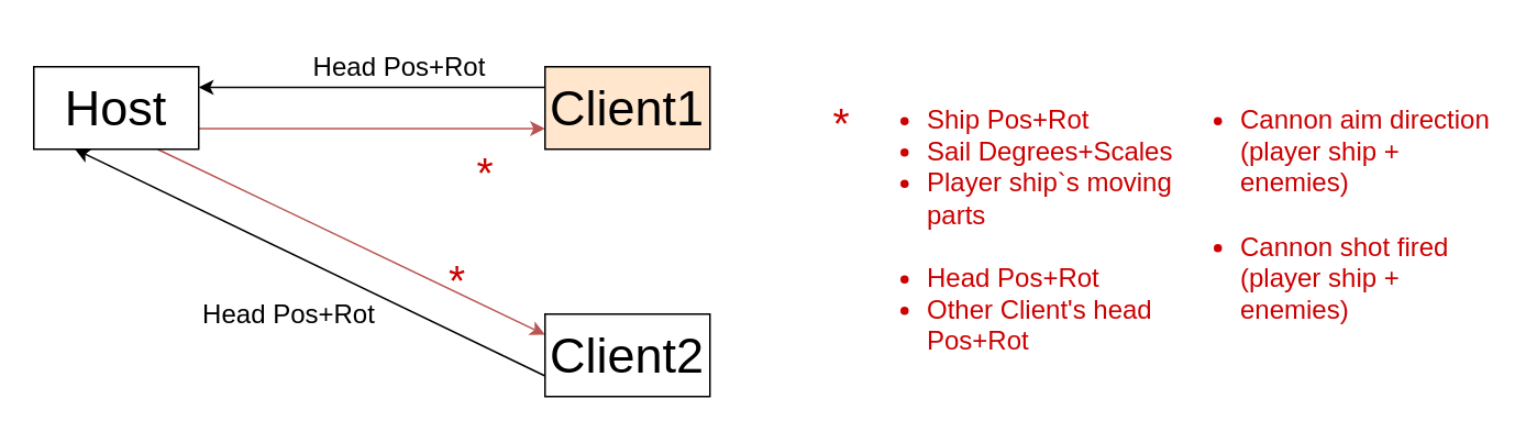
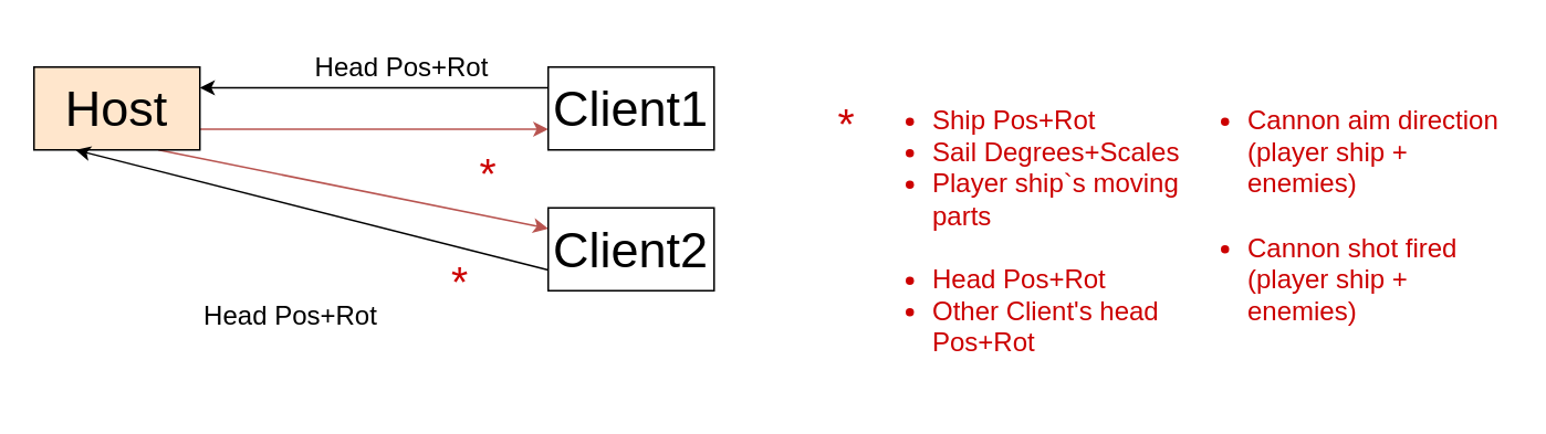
  <mxCell id="0" />
  <mxCell id="1" parent="0" />
  <mxCell id="2" style="rounded=0;orthogonalLoop=1;jettySize=auto;html=1;entryX=0;entryY=0.75;entryDx=0;entryDy=0;exitX=1;exitY=0.75;exitDx=0;exitDy=0;fillColor=#f8cecc;strokeColor=#b85450;" edge="1" parent="1" source="4" target="6"><mxGeometry relative="1" as="geometry"><mxPoint x="200" y="-90" as="sourcePoint" /><mxPoint x="380" y="-70" as="targetPoint" /></mxGeometry></mxCell>
  <mxCell id="3" style="edgeStyle=none;rounded=0;orthogonalLoop=1;jettySize=auto;html=1;entryX=0;entryY=0.25;entryDx=0;entryDy=0;fontSize=30;exitX=0.75;exitY=1;exitDx=0;exitDy=0;fillColor=#f8cecc;strokeColor=#b85450;" edge="1" parent="1" source="4" target="8"><mxGeometry relative="1" as="geometry" /></mxCell>
- <mxCell id="4" value="&lt;font style=&quot;font-size: 30px;&quot;&gt;Host&lt;/font&gt;" style="rounded=0;whiteSpace=wrap;html=1;" vertex="1" parent="1"><mxGeometry x="20" y="40" width="100" height="50" as="geometry" /></mxCell>
+ <mxCell id="4" value="&lt;font style=&quot;font-size: 30px;&quot;&gt;Host&lt;/font&gt;" style="rounded=0;whiteSpace=wrap;html=1;fillColor=#ffe6cc;" vertex="1" parent="1"><mxGeometry x="20" y="40" width="100" height="50" as="geometry" /></mxCell>
  <mxCell id="5" style="edgeStyle=none;rounded=0;orthogonalLoop=1;jettySize=auto;html=1;exitX=0;exitY=0.25;exitDx=0;exitDy=0;entryX=1;entryY=0.25;entryDx=0;entryDy=0;" edge="1" parent="1" source="6" target="4"><mxGeometry relative="1" as="geometry" /></mxCell>
- <mxCell id="6" value="&lt;font style=&quot;font-size: 30px;&quot;&gt;Client1&lt;/font&gt;" style="rounded=0;whiteSpace=wrap;html=1;fillColor=#ffe6cc;" vertex="1" parent="1"><mxGeometry x="330" y="40" width="100" height="50" as="geometry" /></mxCell>
+ <mxCell id="6" value="&lt;font style=&quot;font-size: 30px;&quot;&gt;Client1&lt;/font&gt;" style="rounded=0;whiteSpace=wrap;html=1;" vertex="1" parent="1"><mxGeometry x="330" y="40" width="100" height="50" as="geometry" /></mxCell>
  <mxCell id="7" style="edgeStyle=none;rounded=0;orthogonalLoop=1;jettySize=auto;html=1;entryX=0.25;entryY=1;entryDx=0;entryDy=0;fontSize=30;exitX=0;exitY=0.75;exitDx=0;exitDy=0;" edge="1" parent="1" source="8" target="4"><mxGeometry relative="1" as="geometry" /></mxCell>
- <mxCell id="8" value="&lt;font style=&quot;font-size: 30px;&quot;&gt;Client2&lt;/font&gt;" style="rounded=0;whiteSpace=wrap;html=1;" vertex="1" parent="1"><mxGeometry x="330" y="190" width="100" height="50" as="geometry" /></mxCell>
+ <mxCell id="8" value="&lt;font style=&quot;font-size: 30px;&quot;&gt;Client2&lt;/font&gt;" style="rounded=0;whiteSpace=wrap;html=1;" vertex="1" parent="1"><mxGeometry x="330" y="125" width="100" height="50" as="geometry" /></mxCell>
  <mxCell id="9" value="&lt;font style=&quot;font-size: 16px;&quot;&gt;Head Pos+Rot&lt;/font&gt;" style="text;html=1;strokeColor=none;fillColor=none;align=center;verticalAlign=middle;whiteSpace=wrap;rounded=0;fontSize=30;" vertex="1" parent="1"><mxGeometry x="184" y="20" width="116" height="30" as="geometry" /></mxCell>
  <mxCell id="10" value="&lt;font style=&quot;font-size: 16px;&quot;&gt;Head Pos+Rot&lt;/font&gt;" style="text;html=1;strokeColor=none;fillColor=none;align=center;verticalAlign=middle;whiteSpace=wrap;rounded=0;fontSize=30;" vertex="1" parent="1"><mxGeometry x="120" y="170" width="110" height="30" as="geometry" /></mxCell>
  <mxCell id="11" value="&lt;font color=&quot;#cc0000&quot; style=&quot;font-size: 26px;&quot;&gt;*&lt;/font&gt;" style="text;html=1;strokeColor=none;fillColor=none;align=center;verticalAlign=middle;whiteSpace=wrap;rounded=0;fontSize=12;" vertex="1" parent="1"><mxGeometry x="264" y="90" width="60" height="30" as="geometry" /></mxCell>
  <mxCell id="12" value="&lt;font color=&quot;#cc0000&quot; style=&quot;font-size: 26px;&quot;&gt;*&lt;/font&gt;" style="text;html=1;strokeColor=none;fillColor=none;align=center;verticalAlign=middle;whiteSpace=wrap;rounded=0;fontSize=12;" vertex="1" parent="1"><mxGeometry x="270" y="160" width="14" height="20" as="geometry" /></mxCell>
  <mxCell id="13" value="&lt;font color=&quot;#cc0000&quot; style=&quot;font-size: 26px;&quot;&gt;*&lt;/font&gt;" style="text;html=1;strokeColor=none;fillColor=none;align=center;verticalAlign=middle;whiteSpace=wrap;rounded=0;fontSize=12;" vertex="1" parent="1"><mxGeometry x="480" y="60" width="60" height="30" as="geometry" /></mxCell>
  <mxCell id="14" value="&lt;ul style=&quot;font-size: 16px;&quot;&gt;&lt;li&gt;Ship Pos+Rot&lt;/li&gt;&lt;li&gt;Sail Degrees+Scales&lt;/li&gt;&lt;li&gt;Player ship`s moving parts&lt;br&gt;&lt;br&gt;&lt;/li&gt;&lt;li&gt;Head Pos+Rot&lt;/li&gt;&lt;li&gt;Other Client's head Pos+Rot&lt;br&gt;&lt;/li&gt;&lt;/ul&gt;" style="text;html=1;strokeColor=none;fillColor=none;align=left;verticalAlign=top;whiteSpace=wrap;rounded=0;fontSize=14;fontColor=#CC0000;labelPosition=center;verticalLabelPosition=middle;" vertex="1" parent="1"><mxGeometry x="520" y="40" width="200" height="140" as="geometry" /></mxCell>
  <mxCell id="15" value="&lt;ul style=&quot;font-size: 16px;&quot;&gt;&lt;li&gt;Cannon aim direction&amp;nbsp;&lt;br&gt;(player ship + enemies)&lt;br&gt;&lt;br&gt;&lt;/li&gt;&lt;li&gt;Cannon shot fired&lt;br&gt;(player ship + enemies)&lt;/li&gt;&lt;/ul&gt;" style="text;html=1;strokeColor=none;fillColor=none;align=left;verticalAlign=top;whiteSpace=wrap;rounded=0;fontSize=14;fontColor=#CC0000;labelPosition=center;verticalLabelPosition=middle;" vertex="1" parent="1"><mxGeometry x="710" y="40" width="200" height="130" as="geometry" /></mxCell>
